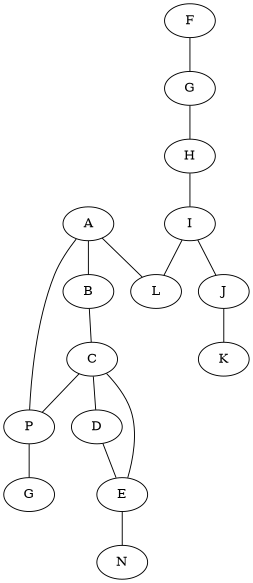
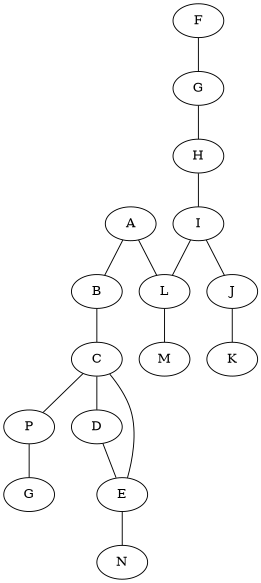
  strict graph {
    n1 [height=0.5 label=A width=0.75]
    n2 [height=0.5 label=B width=0.75]
    n3 [height=0.5 label=L width=0.75]
    n4 [height=0.5 label=P width=0.75]
    n5 [height=0.5 label=C width=0.75]
+   n6 [height=0.5 label=M width=0.75]
    n7 [height=0.5 label=G width=0.75]
    n8 [height=0.5 label=D width=0.75]
    n9 [height=0.5 label=E width=0.75]
    n10 [height=0.5 label=N width=0.75]
    n11 [height=0.5 label=F width=0.75]
    n12 [height=0.5 label=G width=0.75]
    n13 [height=0.5 label=H width=0.75]
    n14 [height=0.5 label=I width=0.75]
    n15 [height=0.5 label=J width=0.75]
    n16 [height=0.5 label=K width=0.75]
    n1 -- n2
    n1 -- n3
-   n1 -- n4
    n2 -- n5
+   n3 -- n6
    n4 -- n7
    n5 -- n4
    n5 -- n8
    n8 -- n9
    n9 -- n5
    n9 -- n10
    n11 -- n12
    n12 -- n13
    n13 -- n14
    n14 -- n3
    n14 -- n15
    n15 -- n16
  }
